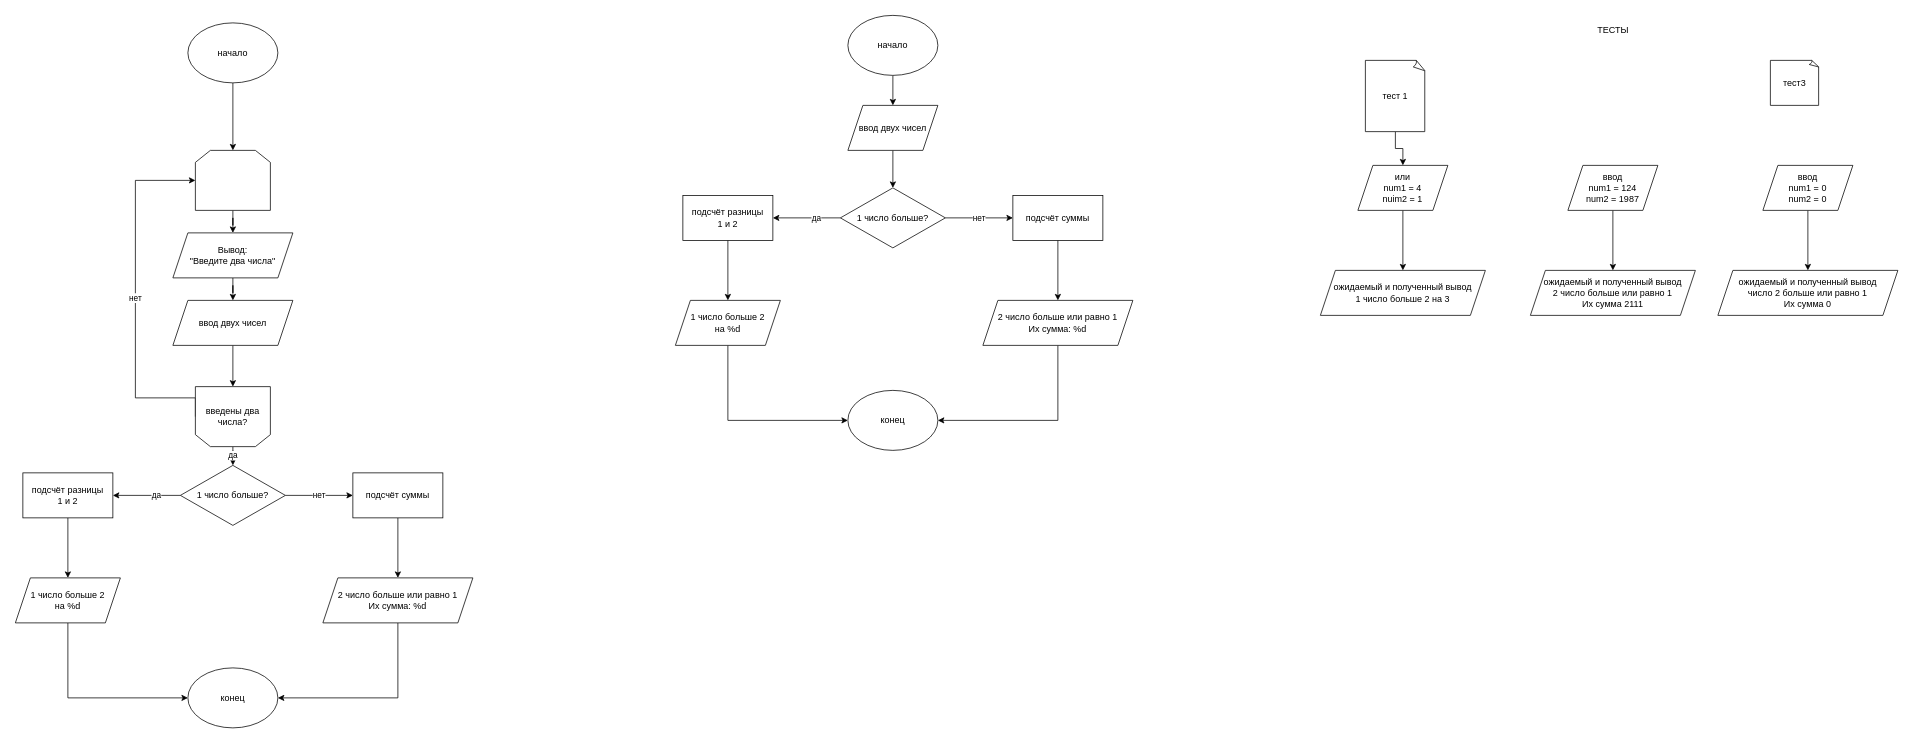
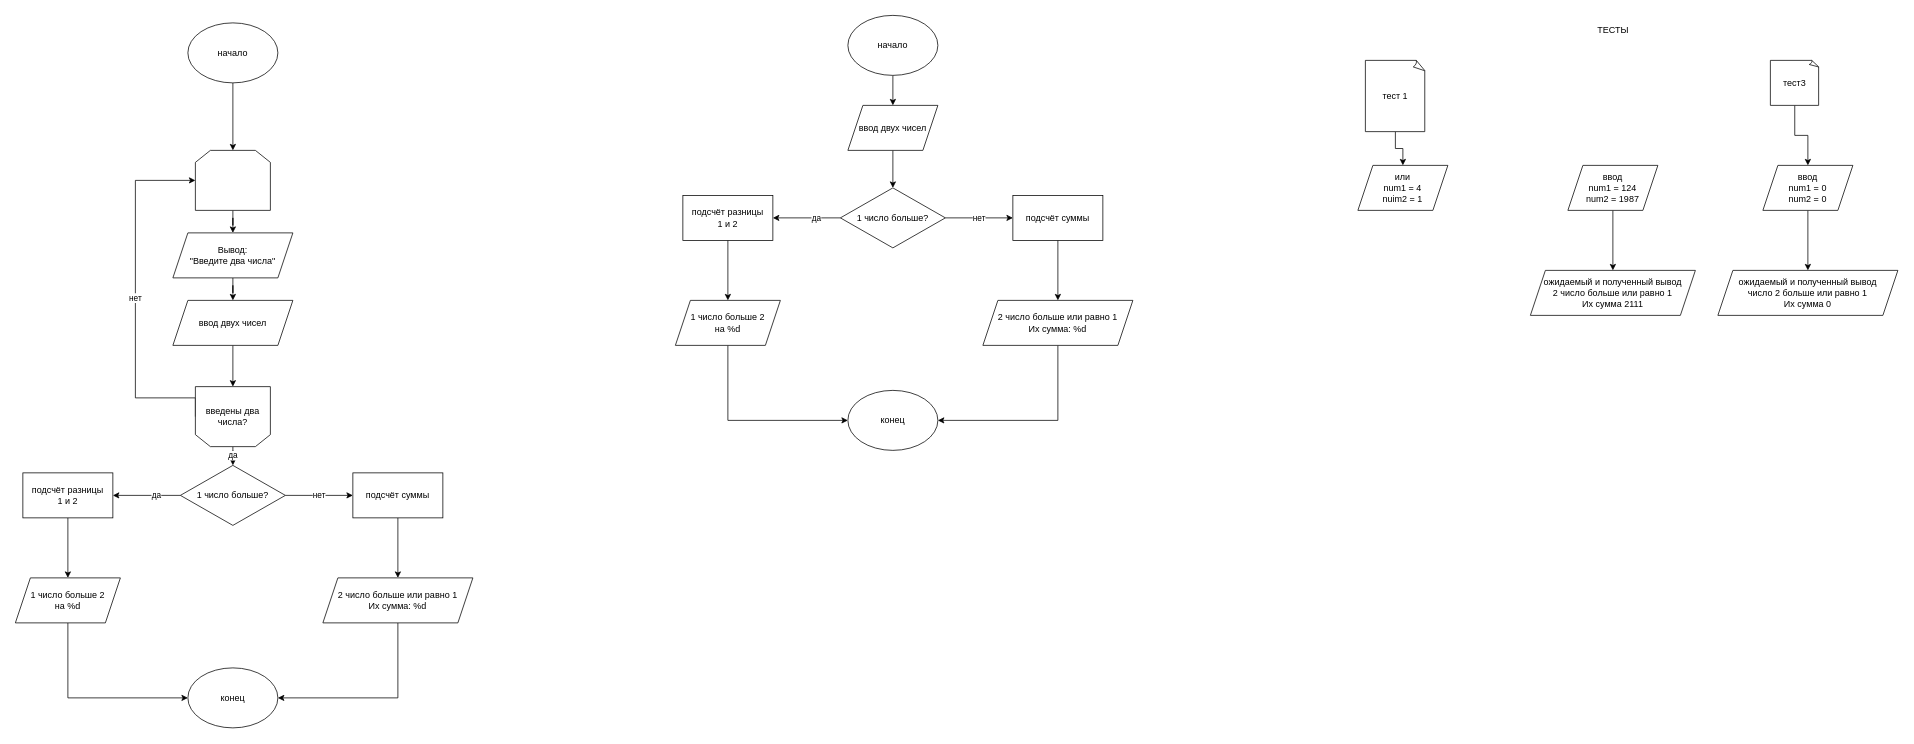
  <mxCell id="0" />
  <mxCell id="1" parent="0" />
  <mxCell id="2" value="" style="edgeStyle=orthogonalEdgeStyle;rounded=0;orthogonalLoop=1;jettySize=auto;html=1;" parent="1" source="3" target="7" edge="1"><mxGeometry relative="1" as="geometry" /></mxCell>
  <mxCell id="3" value="ввод двух чисел" style="shape=parallelogram;perimeter=parallelogramPerimeter;whiteSpace=wrap;html=1;fixedSize=1;" parent="1" vertex="1"><mxGeometry x="1130" y="140" width="120" height="60" as="geometry" /></mxCell>
  <mxCell id="4" value="нет" style="edgeStyle=orthogonalEdgeStyle;rounded=0;orthogonalLoop=1;jettySize=auto;html=1;" parent="1" source="7" target="9" edge="1"><mxGeometry relative="1" as="geometry" /></mxCell>
  <mxCell id="5" value="" style="edgeStyle=orthogonalEdgeStyle;rounded=0;orthogonalLoop=1;jettySize=auto;html=1;" parent="1" source="7" target="14" edge="1"><mxGeometry relative="1" as="geometry" /></mxCell>
  <mxCell id="6" value="да" style="edgeLabel;html=1;align=center;verticalAlign=middle;resizable=0;points=[];" parent="5" vertex="1" connectable="0"><mxGeometry x="-0.259" y="-1" relative="1" as="geometry"><mxPoint as="offset" /></mxGeometry></mxCell>
  <mxCell id="7" value="1 число больше?" style="rhombus;whiteSpace=wrap;html=1;" parent="1" vertex="1"><mxGeometry x="1120" y="250" width="140" height="80" as="geometry" /></mxCell>
  <mxCell id="8" value="" style="edgeStyle=orthogonalEdgeStyle;rounded=0;orthogonalLoop=1;jettySize=auto;html=1;" parent="1" source="9" target="11" edge="1"><mxGeometry relative="1" as="geometry" /></mxCell>
  <mxCell id="9" value="подсчёт суммы" style="whiteSpace=wrap;html=1;" parent="1" vertex="1"><mxGeometry x="1350" y="260" width="120" height="60" as="geometry" /></mxCell>
  <mxCell id="10" value="" style="edgeStyle=orthogonalEdgeStyle;rounded=0;orthogonalLoop=1;jettySize=auto;html=1;" parent="1" source="11" target="12" edge="1"><mxGeometry relative="1" as="geometry"><Array as="points"><mxPoint x="1410" y="560" /></Array></mxGeometry></mxCell>
  <mxCell id="11" value="2 число больше или равно 1&lt;br&gt;Их сумма: %d" style="shape=parallelogram;perimeter=parallelogramPerimeter;whiteSpace=wrap;html=1;fixedSize=1;" parent="1" vertex="1"><mxGeometry x="1310" y="400" width="200" height="60" as="geometry" /></mxCell>
  <mxCell id="12" value="конец" style="ellipse;whiteSpace=wrap;html=1;" parent="1" vertex="1"><mxGeometry x="1130" y="520" width="120" height="80" as="geometry" /></mxCell>
  <mxCell id="13" value="" style="edgeStyle=orthogonalEdgeStyle;rounded=0;orthogonalLoop=1;jettySize=auto;html=1;" parent="1" source="14" target="16" edge="1"><mxGeometry relative="1" as="geometry" /></mxCell>
  <mxCell id="14" value="подсчёт разницы&lt;br&gt;1 и 2" style="whiteSpace=wrap;html=1;" parent="1" vertex="1"><mxGeometry x="910" y="260" width="120" height="60" as="geometry" /></mxCell>
  <mxCell id="15" style="edgeStyle=orthogonalEdgeStyle;rounded=0;orthogonalLoop=1;jettySize=auto;html=1;entryX=0;entryY=0.5;entryDx=0;entryDy=0;" parent="1" source="16" target="12" edge="1"><mxGeometry relative="1" as="geometry"><Array as="points"><mxPoint x="970" y="560" /></Array></mxGeometry></mxCell>
  <mxCell id="16" value="1 число больше 2&lt;br&gt;на %d" style="shape=parallelogram;perimeter=parallelogramPerimeter;whiteSpace=wrap;html=1;fixedSize=1;" parent="1" vertex="1"><mxGeometry x="900" y="400" width="140" height="60" as="geometry" /></mxCell>
  <mxCell id="17" style="edgeStyle=orthogonalEdgeStyle;rounded=0;orthogonalLoop=1;jettySize=auto;html=1;entryX=0.5;entryY=0;entryDx=0;entryDy=0;" parent="1" source="18" target="3" edge="1"><mxGeometry relative="1" as="geometry" /></mxCell>
  <mxCell id="18" value="начало" style="ellipse;whiteSpace=wrap;html=1;" parent="1" vertex="1"><mxGeometry x="1130" y="20" width="120" height="80" as="geometry" /></mxCell>
  <mxCell id="19" value="ТЕСТЫ" style="text;html=1;align=center;verticalAlign=middle;resizable=0;points=[];autosize=1;" parent="1" vertex="1"><mxGeometry x="2120" y="30" width="60" height="20" as="geometry" /></mxCell>
  <mxCell id="20" value="" style="edgeStyle=orthogonalEdgeStyle;rounded=0;orthogonalLoop=1;jettySize=auto;html=1;" parent="1" source="21" target="23" edge="1"><mxGeometry relative="1" as="geometry" /></mxCell>
  <mxCell id="21" value="тест 1" style="whiteSpace=wrap;html=1;shape=mxgraph.basic.document" parent="1" vertex="1"><mxGeometry x="1820" y="80" width="80" height="95" as="geometry" /></mxCell>
- <mxCell id="22" value="" style="edgeStyle=orthogonalEdgeStyle;rounded=0;orthogonalLoop=1;jettySize=auto;html=1;" parent="1" source="23" target="24" edge="1"><mxGeometry relative="1" as="geometry" /></mxCell>
  <mxCell id="23" value="или&lt;br&gt;num1 = 4&lt;br&gt;nuim2 = 1" style="shape=parallelogram;perimeter=parallelogramPerimeter;whiteSpace=wrap;html=1;fixedSize=1;" parent="1" vertex="1"><mxGeometry x="1810" y="220" width="120" height="60" as="geometry" /></mxCell>
- <mxCell id="24" value="ожидаемый и полученный вывод&lt;br&gt;1 число больше 2 на 3" style="shape=parallelogram;perimeter=parallelogramPerimeter;whiteSpace=wrap;html=1;fixedSize=1;" parent="1" vertex="1"><mxGeometry x="1760" y="360" width="220" height="60" as="geometry" /></mxCell>
  <mxCell id="25" value="" style="edgeStyle=orthogonalEdgeStyle;rounded=0;orthogonalLoop=1;jettySize=auto;html=1;" parent="1" source="26" target="27" edge="1"><mxGeometry relative="1" as="geometry" /></mxCell>
  <mxCell id="26" value="ввод&lt;br&gt;num1 = 124&lt;br&gt;num2 = 1987" style="shape=parallelogram;perimeter=parallelogramPerimeter;whiteSpace=wrap;html=1;fixedSize=1;" parent="1" vertex="1"><mxGeometry x="2090" y="220" width="120" height="60" as="geometry" /></mxCell>
  <mxCell id="27" value="ожидаемый и полученный вывод&lt;br&gt;2 число больше или равно 1&lt;br&gt;Их сумма 2111" style="shape=parallelogram;perimeter=parallelogramPerimeter;whiteSpace=wrap;html=1;fixedSize=1;" parent="1" vertex="1"><mxGeometry x="2040" y="360" width="220" height="60" as="geometry" /></mxCell>
+ <mxCell id="28" value="" style="edgeStyle=orthogonalEdgeStyle;rounded=0;orthogonalLoop=1;jettySize=auto;html=1;" parent="1" source="29" target="31" edge="1"><mxGeometry relative="1" as="geometry" /></mxCell>
  <mxCell id="29" value="тест3" style="whiteSpace=wrap;html=1;shape=mxgraph.basic.document" parent="1" vertex="1"><mxGeometry x="2360" y="80" width="65" height="60" as="geometry" /></mxCell>
  <mxCell id="30" value="" style="edgeStyle=orthogonalEdgeStyle;rounded=0;orthogonalLoop=1;jettySize=auto;html=1;" parent="1" source="31" target="32" edge="1"><mxGeometry relative="1" as="geometry" /></mxCell>
  <mxCell id="31" value="ввод&lt;br&gt;num1 = 0&lt;br&gt;num2 = 0" style="shape=parallelogram;perimeter=parallelogramPerimeter;whiteSpace=wrap;html=1;fixedSize=1;" parent="1" vertex="1"><mxGeometry x="2350" y="220" width="120" height="60" as="geometry" /></mxCell>
  <mxCell id="32" value="ожидаемый и полученный вывод&lt;br&gt;число 2 больше или равно 1&lt;br&gt;Их сумма 0" style="shape=parallelogram;perimeter=parallelogramPerimeter;whiteSpace=wrap;html=1;fixedSize=1;" parent="1" vertex="1"><mxGeometry x="2290" y="360" width="240" height="60" as="geometry" /></mxCell>
  <mxCell id="33" value="" style="edgeStyle=orthogonalEdgeStyle;rounded=0;orthogonalLoop=1;jettySize=auto;html=1;" edge="1" parent="1" source="34" target="36"><mxGeometry relative="1" as="geometry"><mxPoint x="310" y="200" as="targetPoint" /></mxGeometry></mxCell>
  <mxCell id="34" value="начало" style="ellipse;whiteSpace=wrap;html=1;" vertex="1" parent="1"><mxGeometry x="250" y="30" width="120" height="80" as="geometry" /></mxCell>
  <mxCell id="35" style="edgeStyle=orthogonalEdgeStyle;rounded=0;orthogonalLoop=1;jettySize=auto;html=1;entryX=0.5;entryY=0;entryDx=0;entryDy=0;" edge="1" parent="1" source="36" target="56"><mxGeometry relative="1" as="geometry" /></mxCell>
  <mxCell id="36" value="" style="shape=loopLimit;whiteSpace=wrap;html=1;" vertex="1" parent="1"><mxGeometry x="260" y="200" width="100" height="80" as="geometry" /></mxCell>
  <mxCell id="37" style="edgeStyle=orthogonalEdgeStyle;rounded=0;orthogonalLoop=1;jettySize=auto;html=1;" edge="1" parent="1" source="38" target="41"><mxGeometry relative="1" as="geometry" /></mxCell>
  <mxCell id="38" value="ввод двух чисел" style="shape=parallelogram;perimeter=parallelogramPerimeter;whiteSpace=wrap;html=1;fixedSize=1;" vertex="1" parent="1"><mxGeometry x="230" y="400" width="160" height="60" as="geometry" /></mxCell>
  <mxCell id="39" value="нет" style="edgeStyle=orthogonalEdgeStyle;rounded=0;orthogonalLoop=1;jettySize=auto;html=1;entryX=0;entryY=0.5;entryDx=0;entryDy=0;exitX=1;exitY=0.5;exitDx=0;exitDy=0;" edge="1" parent="1" source="41" target="36"><mxGeometry relative="1" as="geometry"><Array as="points"><mxPoint x="180" y="530" /><mxPoint x="180" y="240" /></Array></mxGeometry></mxCell>
  <mxCell id="40" value="да" style="edgeStyle=orthogonalEdgeStyle;rounded=0;orthogonalLoop=1;jettySize=auto;html=1;entryX=0.5;entryY=0;entryDx=0;entryDy=0;" edge="1" parent="1" source="41" target="45"><mxGeometry relative="1" as="geometry"><mxPoint x="310" y="650" as="targetPoint" /></mxGeometry></mxCell>
  <mxCell id="41" value="введены два числа?" style="shape=loopLimit;whiteSpace=wrap;html=1;direction=west;" vertex="1" parent="1"><mxGeometry x="260" y="515" width="100" height="80" as="geometry" /></mxCell>
  <mxCell id="42" value="нет" style="edgeStyle=orthogonalEdgeStyle;rounded=0;orthogonalLoop=1;jettySize=auto;html=1;" edge="1" parent="1" source="45" target="47"><mxGeometry relative="1" as="geometry" /></mxCell>
  <mxCell id="43" value="" style="edgeStyle=orthogonalEdgeStyle;rounded=0;orthogonalLoop=1;jettySize=auto;html=1;" edge="1" parent="1" source="45" target="52"><mxGeometry relative="1" as="geometry" /></mxCell>
  <mxCell id="44" value="да" style="edgeLabel;html=1;align=center;verticalAlign=middle;resizable=0;points=[];" vertex="1" connectable="0" parent="43"><mxGeometry x="-0.259" y="-1" relative="1" as="geometry"><mxPoint as="offset" /></mxGeometry></mxCell>
  <mxCell id="45" value="1 число больше?" style="rhombus;whiteSpace=wrap;html=1;" vertex="1" parent="1"><mxGeometry x="240" y="620" width="140" height="80" as="geometry" /></mxCell>
  <mxCell id="46" value="" style="edgeStyle=orthogonalEdgeStyle;rounded=0;orthogonalLoop=1;jettySize=auto;html=1;" edge="1" parent="1" source="47" target="49"><mxGeometry relative="1" as="geometry" /></mxCell>
  <mxCell id="47" value="подсчёт суммы" style="whiteSpace=wrap;html=1;" vertex="1" parent="1"><mxGeometry x="470" y="630" width="120" height="60" as="geometry" /></mxCell>
  <mxCell id="48" value="" style="edgeStyle=orthogonalEdgeStyle;rounded=0;orthogonalLoop=1;jettySize=auto;html=1;entryX=1;entryY=0.5;entryDx=0;entryDy=0;" edge="1" parent="1" source="49" target="50"><mxGeometry relative="1" as="geometry"><Array as="points"><mxPoint x="530" y="930" /></Array><mxPoint x="370" y="930" as="targetPoint" /></mxGeometry></mxCell>
  <mxCell id="49" value="2 число больше или равно 1&lt;br&gt;Их сумма: %d" style="shape=parallelogram;perimeter=parallelogramPerimeter;whiteSpace=wrap;html=1;fixedSize=1;" vertex="1" parent="1"><mxGeometry x="430" y="770" width="200" height="60" as="geometry" /></mxCell>
  <mxCell id="50" value="конец" style="ellipse;whiteSpace=wrap;html=1;" vertex="1" parent="1"><mxGeometry x="250" y="890" width="120" height="80" as="geometry" /></mxCell>
  <mxCell id="51" value="" style="edgeStyle=orthogonalEdgeStyle;rounded=0;orthogonalLoop=1;jettySize=auto;html=1;" edge="1" parent="1" source="52" target="54"><mxGeometry relative="1" as="geometry" /></mxCell>
  <mxCell id="52" value="подсчёт разницы&lt;br&gt;1 и 2" style="whiteSpace=wrap;html=1;" vertex="1" parent="1"><mxGeometry x="30" y="630" width="120" height="60" as="geometry" /></mxCell>
  <mxCell id="53" style="edgeStyle=orthogonalEdgeStyle;rounded=0;orthogonalLoop=1;jettySize=auto;html=1;entryX=0;entryY=0.5;entryDx=0;entryDy=0;" edge="1" parent="1" source="54" target="50"><mxGeometry relative="1" as="geometry"><Array as="points"><mxPoint x="90" y="930" /></Array><mxPoint x="250" y="930" as="targetPoint" /></mxGeometry></mxCell>
  <mxCell id="54" value="1 число больше 2&lt;br&gt;на %d" style="shape=parallelogram;perimeter=parallelogramPerimeter;whiteSpace=wrap;html=1;fixedSize=1;" vertex="1" parent="1"><mxGeometry x="20" y="770" width="140" height="60" as="geometry" /></mxCell>
  <mxCell id="55" style="edgeStyle=orthogonalEdgeStyle;rounded=0;orthogonalLoop=1;jettySize=auto;html=1;entryX=0.5;entryY=0;entryDx=0;entryDy=0;" edge="1" parent="1" source="56" target="38"><mxGeometry relative="1" as="geometry" /></mxCell>
  <mxCell id="56" value="Вывод:&lt;br&gt;&quot;Введите два числа&quot;" style="shape=parallelogram;perimeter=parallelogramPerimeter;whiteSpace=wrap;html=1;fixedSize=1;" vertex="1" parent="1"><mxGeometry x="230" y="310" width="160" height="60" as="geometry" /></mxCell>
